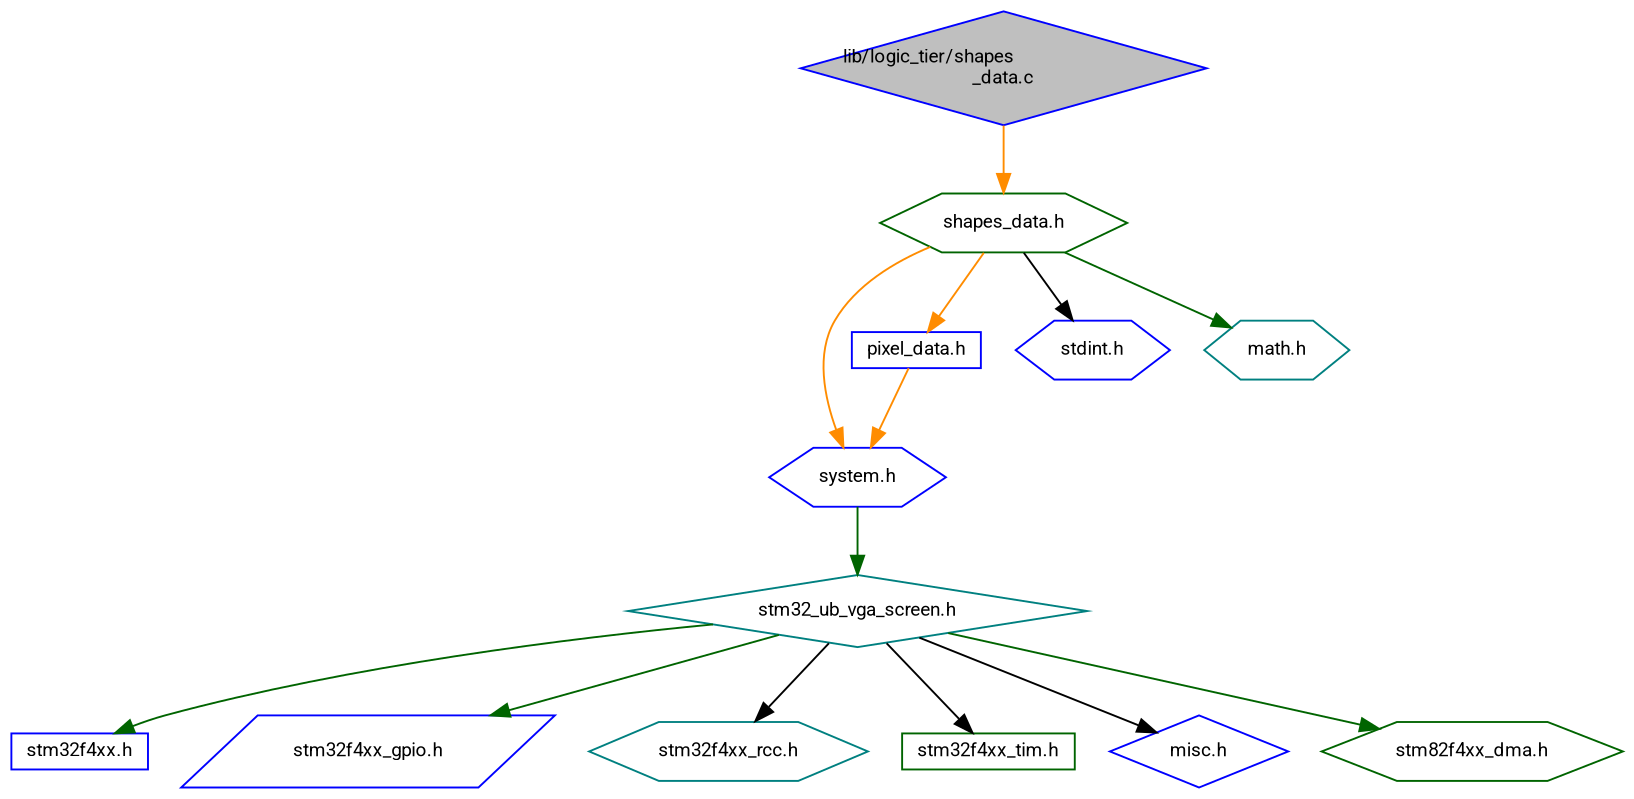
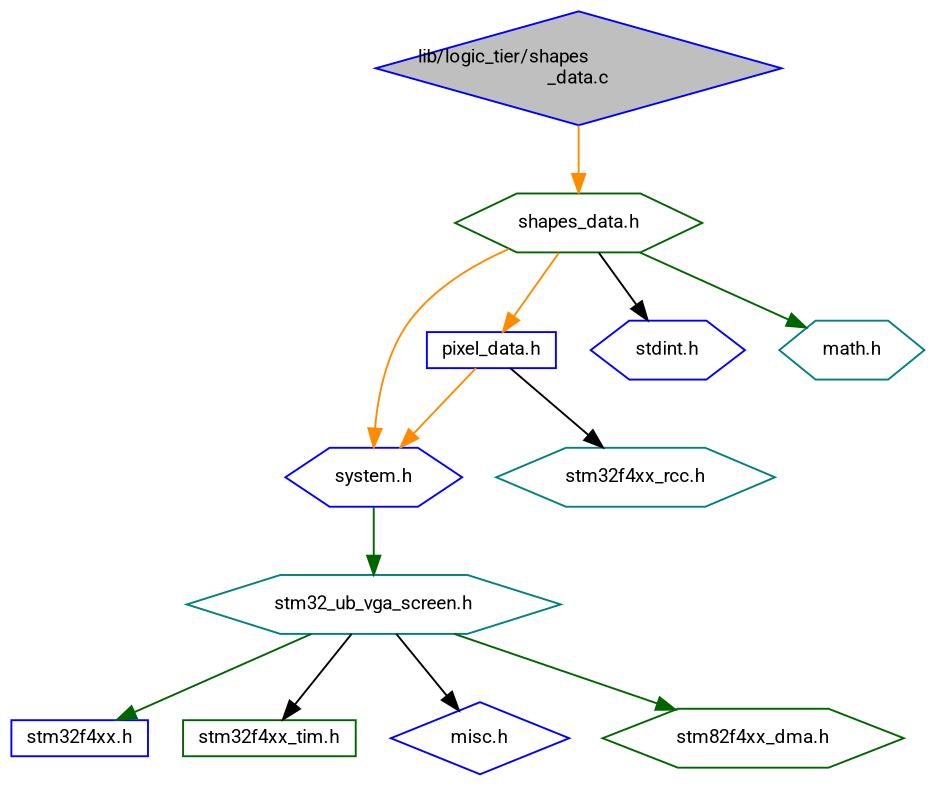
  digraph {
    fontname=Roboto
    node [color=blue fillcolor=white fontname=Roboto fontsize=10 shape=hexagon style=filled]
    edge [color=darkgreen fontname=Roboto fontsize=10 labelfontname=Helvetica labelfontsize=10 style=solid]
    n1 [fillcolor=grey75 fontcolor=black height=0.2 label="lib/logic_tier/shapes\l_data.c" shape=diamond width=0.4]
    n2 [color=darkgreen height=0.2 label="shapes_data.h" width=0.4]
    n3 [height=0.2 label="system.h" width=0.4]
    n4 [height=0.2 label="pixel_data.h" shape=box width=0.4]
    n5 [height=0.2 label="stdint.h" width=0.4]
    n6 [color=teal height=0.2 label="math.h" width=0.4]
-   n7 [color=teal height=0.2 label="stm32_ub_vga_screen.h" shape=diamond width=0.4]
+   n7 [color=teal height=0.2 label="stm32_ub_vga_screen.h" width=0.4]
    n8 [height=0.2 label="stm32f4xx.h" shape=box width=0.4]
-   n9 [height=0.2 label="stm32f4xx_gpio.h" shape=parallelogram width=0.4]
    n10 [color=teal height=0.2 label="stm32f4xx_rcc.h" width=0.4]
    n11 [color=darkgreen height=0.2 label="stm32f4xx_tim.h" shape=box width=0.4]
    n12 [height=0.2 label="misc.h" shape=diamond width=0.4]
    n13 [color=darkgreen height=0.2 label="stm82f4xx_dma.h" width=0.4]
    n1 -> n2 [color=darkorange]
    n2 -> n3 [color=darkorange]
    n2 -> n4 [color=darkorange]
    n2 -> n5 [color=black]
    n2 -> n6
    n3 -> n7
    n4 -> n3 [color=darkorange]
    n7 -> n8
-   n7 -> n9
-   n7 -> n10 [color=black]
+   n4 -> n10 [color=black]
    n7 -> n11 [color=black]
    n7 -> n12 [color=black]
    n7 -> n13
  }
